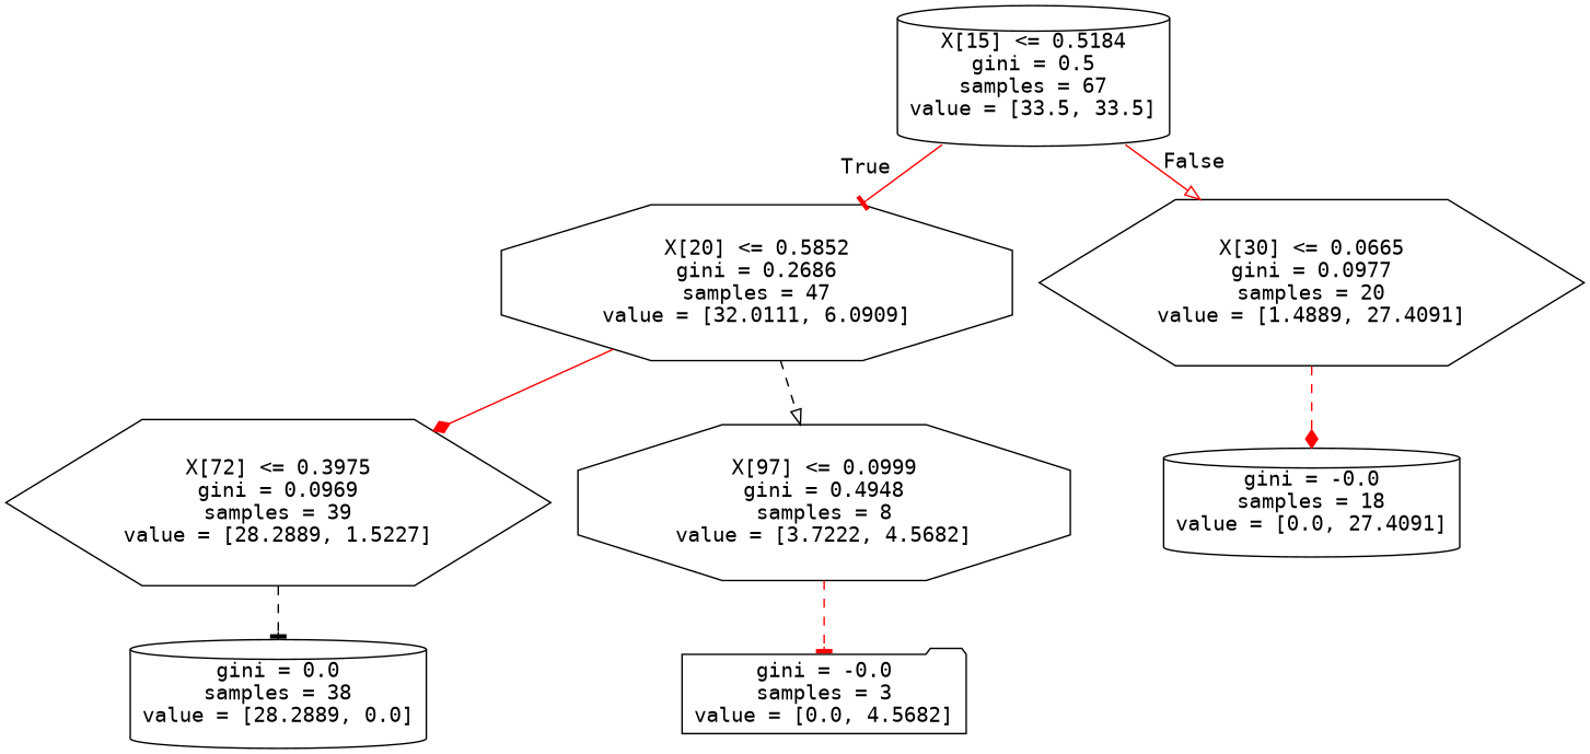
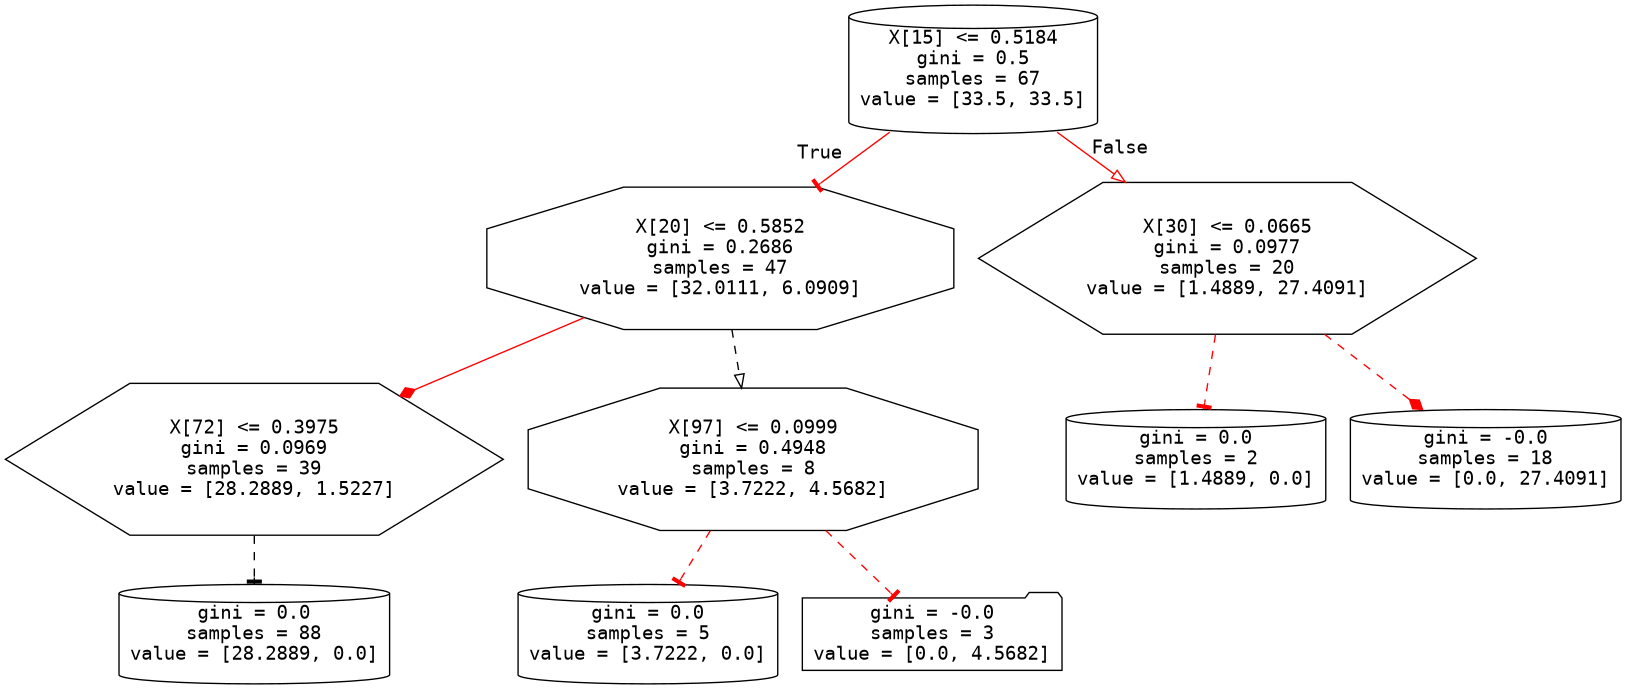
  digraph {
    fontname="DejaVu Sans Mono"
    node [fontname="DejaVu Sans Mono" shape=cylinder]
    edge [arrowhead=tee color=red fontname="DejaVu Sans Mono" style=dashed]
    n1 [label="X[15] <= 0.5184\ngini = 0.5\nsamples = 67\nvalue = [33.5, 33.5]"]
    n2 [label="X[20] <= 0.5852\ngini = 0.2686\nsamples = 47\nvalue = [32.0111, 6.0909]" shape=octagon]
    n3 [label="X[30] <= 0.0665\ngini = 0.0977\nsamples = 20\nvalue = [1.4889, 27.4091]" shape=hexagon]
    n4 [label="X[72] <= 0.3975\ngini = 0.0969\nsamples = 39\nvalue = [28.2889, 1.5227]" shape=hexagon]
    n5 [label="X[97] <= 0.0999\ngini = 0.4948\nsamples = 8\nvalue = [3.7222, 4.5682]" shape=octagon]
+   n6 [label="gini = 0.0\nsamples = 2\nvalue = [1.4889, 0.0]"]
    n7 [label="gini = -0.0\nsamples = 18\nvalue = [0.0, 27.4091]"]
-   n8 [label="gini = 0.0\nsamples = 38\nvalue = [28.2889, 0.0]"]
+   n8 [label="gini = 0.0\nsamples = 88\nvalue = [28.2889, 0.0]"]
+   n9 [label="gini = 0.0\nsamples = 5\nvalue = [3.7222, 0.0]"]
    n10 [label="gini = -0.0\nsamples = 3\nvalue = [0.0, 4.5682]" shape=folder]
    n1 -> n2 [headlabel=True labelangle=45 labeldistance=2.5 style=solid]
    n1 -> n3 [arrowhead=onormal headlabel=False labelangle=-45 labeldistance=2.5 style=solid]
    n2 -> n4 [arrowhead=diamond style=solid]
    n2 -> n5 [arrowhead=onormal color=black]
+   n3 -> n6
    n3 -> n7 [arrowhead=diamond]
    n4 -> n8 [color=black]
+   n5 -> n9
    n5 -> n10
  }
